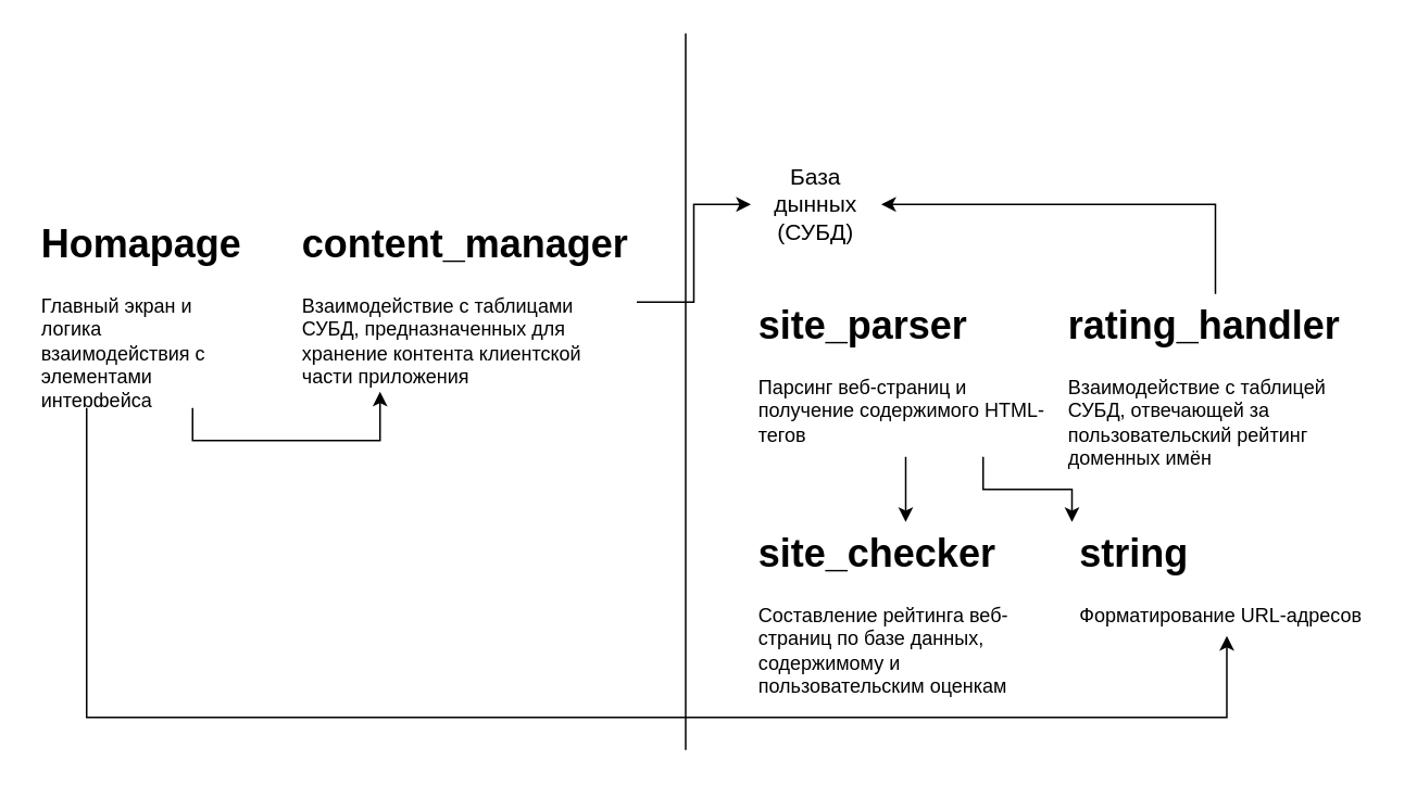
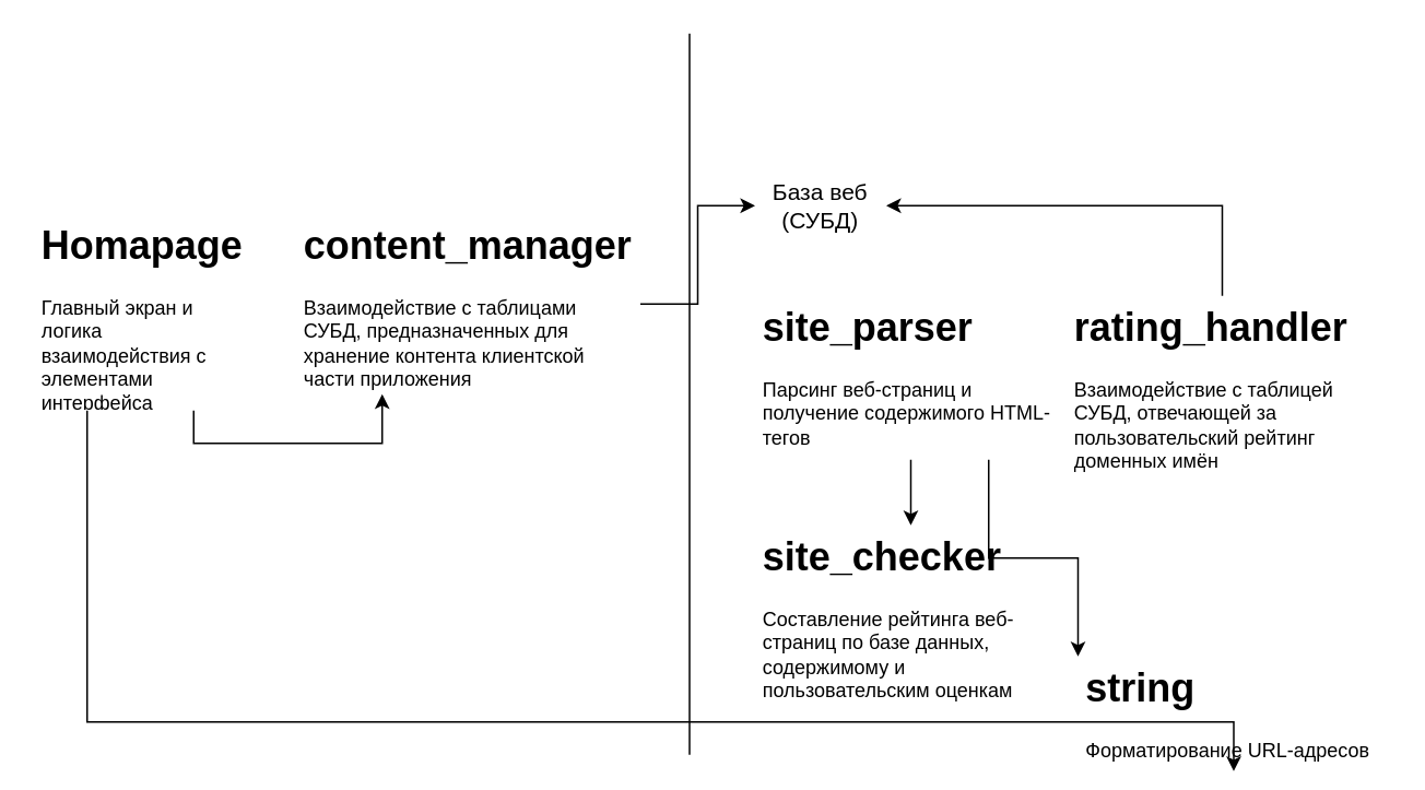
  <mxCell id="0" />
  <mxCell id="1" parent="0" />
  <mxCell id="2" value="" style="endArrow=none;html=1;rounded=0;" parent="1" edge="1"><mxGeometry width="50" height="50" relative="1" as="geometry"><mxPoint x="420" y="460" as="sourcePoint" /><mxPoint x="420" as="targetPoint" y="20" /></mxGeometry></mxCell>
  <mxCell id="3" style="edgeStyle=orthogonalEdgeStyle;rounded=0;orthogonalLoop=1;jettySize=auto;html=1;exitX=0.75;exitY=1;exitDx=0;exitDy=0;entryX=0.25;entryY=1;entryDx=0;entryDy=0;fontSize=14;" parent="1" source="5" target="7" edge="1"><mxGeometry relative="1" as="geometry" /></mxCell>
  <mxCell id="4" style="edgeStyle=orthogonalEdgeStyle;rounded=0;orthogonalLoop=1;jettySize=auto;html=1;exitX=0.25;exitY=1;exitDx=0;exitDy=0;entryX=0.5;entryY=1;entryDx=0;entryDy=0;fontSize=14;" parent="1" source="5" target="11" edge="1"><mxGeometry relative="1" as="geometry"><Array as="points"><mxPoint x="53" y="440" /><mxPoint x="752" y="440" /></Array></mxGeometry></mxCell>
  <mxCell id="5" value="&lt;h1&gt;Homapage&lt;/h1&gt;&lt;p&gt;Главный экран и логика взаимодействия с элементами интерфейса&lt;/p&gt;" style="text;html=1;strokeColor=none;fillColor=none;spacing=5;spacingTop=-20;whiteSpace=wrap;overflow=hidden;rounded=0;" parent="1" vertex="1"><mxGeometry y="130" width="130" height="120" as="geometry" x="20" /></mxCell>
  <mxCell id="6" style="edgeStyle=orthogonalEdgeStyle;rounded=0;orthogonalLoop=1;jettySize=auto;html=1;exitX=1;exitY=0.5;exitDx=0;exitDy=0;fontSize=14;" parent="1" source="7" target="15" edge="1"><mxGeometry relative="1" as="geometry" /></mxCell>
  <mxCell id="7" value="&lt;h1&gt;content_manager&lt;/h1&gt;&lt;div&gt;Взаимодействие с таблицами СУБД, предназначенных для хранение контента клиентской части приложения&lt;/div&gt;" style="text;html=1;strokeColor=none;fillColor=none;spacing=5;spacingTop=-20;whiteSpace=wrap;overflow=hidden;rounded=0;" parent="1" vertex="1"><mxGeometry x="180" y="130" width="210" height="110" as="geometry" /></mxCell>
  <mxCell id="8" style="edgeStyle=orthogonalEdgeStyle;rounded=0;orthogonalLoop=1;jettySize=auto;html=1;exitX=0.5;exitY=1;exitDx=0;exitDy=0;fontSize=14;" parent="1" source="10" target="14" edge="1"><mxGeometry relative="1" as="geometry" /></mxCell>
  <mxCell id="9" style="edgeStyle=orthogonalEdgeStyle;rounded=0;orthogonalLoop=1;jettySize=auto;html=1;exitX=0.75;exitY=1;exitDx=0;exitDy=0;entryX=0;entryY=0;entryDx=0;entryDy=0;fontSize=14;" parent="1" source="10" target="11" edge="1"><mxGeometry relative="1" as="geometry" /></mxCell>
  <mxCell id="10" value="&lt;h1&gt;site_parser&lt;/h1&gt;&lt;div&gt;Парсинг веб-страниц и получение содержимого HTML-тегов&lt;/div&gt;" style="text;html=1;strokeColor=none;fillColor=none;spacing=5;spacingTop=-20;whiteSpace=wrap;overflow=hidden;rounded=0;" parent="1" vertex="1"><mxGeometry x="460" y="180" width="190" height="100" as="geometry" /></mxCell>
- <mxCell id="11" value="&lt;h1&gt;string&lt;/h1&gt;&lt;div&gt;Форматирование URL-адресов&lt;/div&gt;" style="text;html=1;strokeColor=none;fillColor=none;spacing=5;spacingTop=-20;whiteSpace=wrap;overflow=hidden;rounded=0;" parent="1" vertex="1"><mxGeometry x="657" y="320" width="190" height="70" as="geometry" /></mxCell>
+ <mxCell id="11" value="&lt;h1&gt;string&lt;/h1&gt;&lt;div&gt;Форматирование URL-адресов&lt;/div&gt;" style="text;html=1;strokeColor=none;fillColor=none;spacing=5;spacingTop=-20;whiteSpace=wrap;overflow=hidden;rounded=0;" parent="1" vertex="1"><mxGeometry x="657" y="400" width="190" height="70" as="geometry" /></mxCell>
  <mxCell id="12" style="edgeStyle=orthogonalEdgeStyle;rounded=0;orthogonalLoop=1;jettySize=auto;html=1;exitX=0.5;exitY=0;exitDx=0;exitDy=0;entryX=1;entryY=0.5;entryDx=0;entryDy=0;fontSize=14;" parent="1" source="13" target="15" edge="1"><mxGeometry relative="1" as="geometry" /></mxCell>
  <mxCell id="13" value="&lt;h1&gt;rating_handler&lt;/h1&gt;&lt;div&gt;Взаимодействие с таблицей СУБД, отвечающей за пользовательский рейтинг доменных имён&lt;/div&gt;" style="text;html=1;strokeColor=none;fillColor=none;spacing=5;spacingTop=-20;whiteSpace=wrap;overflow=hidden;rounded=0;" parent="1" vertex="1"><mxGeometry x="650" y="180" width="190" height="110" as="geometry" /></mxCell>
  <mxCell id="14" value="&lt;h1&gt;site_checker&lt;/h1&gt;&lt;div&gt;Составление рейтинга веб-страниц по базе данных, содержимому и пользовательским оценкам&lt;/div&gt;" style="text;html=1;strokeColor=none;fillColor=none;spacing=5;spacingTop=-20;whiteSpace=wrap;overflow=hidden;rounded=0;" parent="1" vertex="1"><mxGeometry x="460" y="320" width="190" height="110" as="geometry" /></mxCell>
- <mxCell id="15" value="&lt;font style=&quot;font-size: 14px&quot;&gt;База дынных (СУБД)&lt;/font&gt;" style="text;html=1;strokeColor=none;fillColor=none;align=center;verticalAlign=middle;whiteSpace=wrap;rounded=0;" parent="1" vertex="1"><mxGeometry x="460" y="100" width="80" height="50" as="geometry" /></mxCell>
+ <mxCell id="15" value="&lt;font style=&quot;font-size: 14px&quot;&gt;База веб (СУБД)&lt;/font&gt;" style="text;html=1;strokeColor=none;fillColor=none;align=center;verticalAlign=middle;whiteSpace=wrap;rounded=0;" parent="1" vertex="1"><mxGeometry x="460" y="100" width="80" height="50" as="geometry" /></mxCell>
